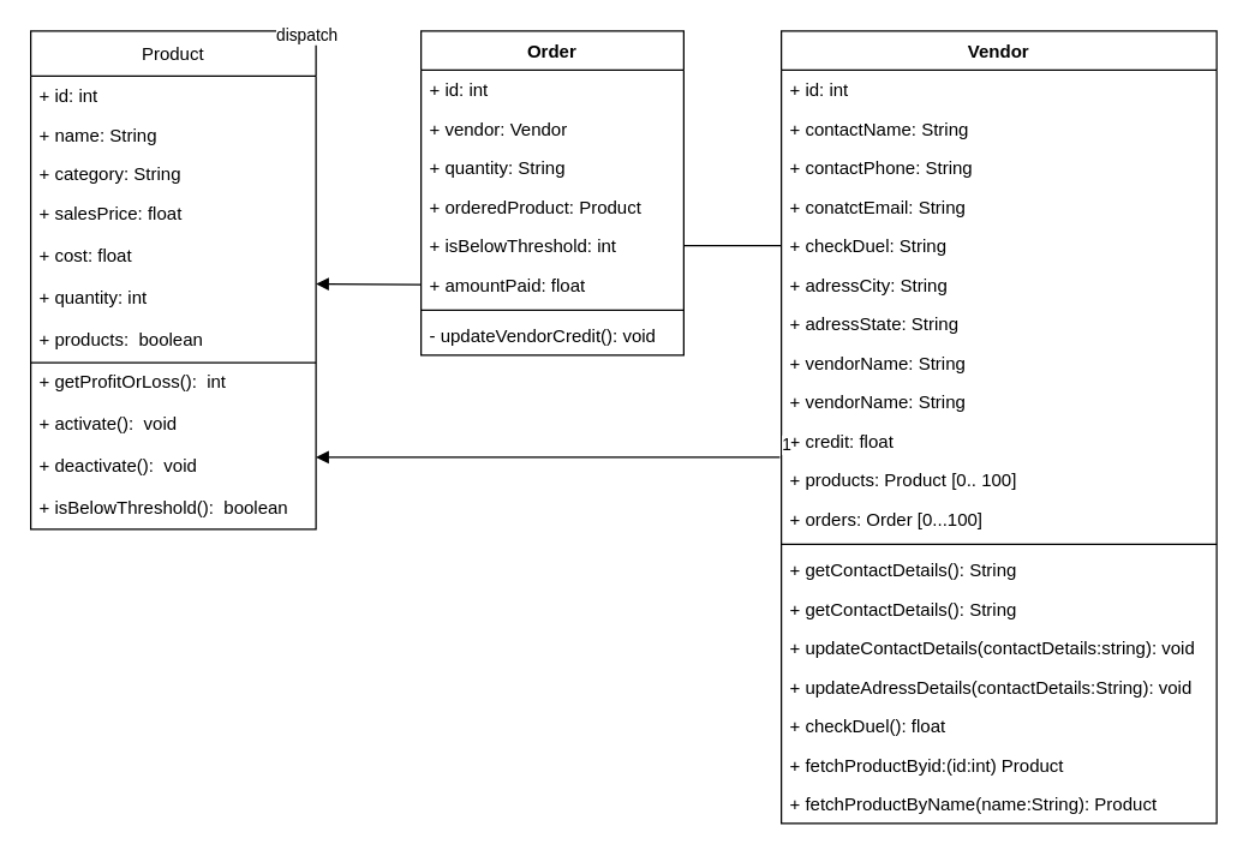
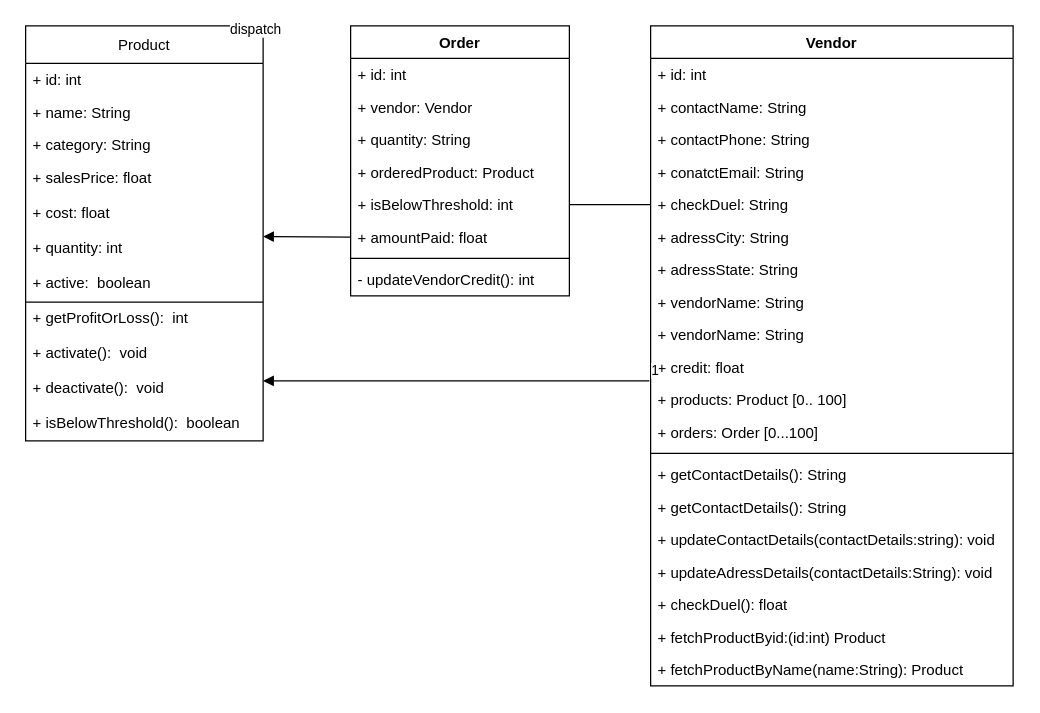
  <mxCell id="0" />
  <mxCell id="1" parent="0" />
  <mxCell id="2" value="Product" style="swimlane;fontStyle=0;childLayout=stackLayout;horizontal=1;startSize=30;fillColor=none;horizontalStack=0;resizeParent=1;resizeParentMax=0;resizeLast=0;collapsible=1;marginBottom=0;" parent="1" vertex="1"><mxGeometry x="20" y="20" width="190" height="332" as="geometry"><mxRectangle x="60" y="80" width="90" height="30" as="alternateBounds" /></mxGeometry></mxCell>
  <mxCell id="3" value="+ id: int" style="text;strokeColor=none;fillColor=none;align=left;verticalAlign=top;spacingLeft=4;spacingRight=4;overflow=hidden;rotatable=0;points=[[0,0.5],[1,0.5]];portConstraint=eastwest;" parent="2" vertex="1"><mxGeometry y="30" width="190" height="26" as="geometry" /></mxCell>
  <mxCell id="4" value="+ name: String" style="text;strokeColor=none;fillColor=none;align=left;verticalAlign=top;spacingLeft=4;spacingRight=4;overflow=hidden;rotatable=0;points=[[0,0.5],[1,0.5]];portConstraint=eastwest;" parent="2" vertex="1"><mxGeometry y="56" width="190" height="26" as="geometry" /></mxCell>
  <mxCell id="5" value="+ category: String" style="text;strokeColor=none;fillColor=none;align=left;verticalAlign=top;spacingLeft=4;spacingRight=4;overflow=hidden;rotatable=0;points=[[0,0.5],[1,0.5]];portConstraint=eastwest;" parent="2" vertex="1"><mxGeometry y="82" width="190" height="26" as="geometry" /></mxCell>
  <mxCell id="6" value="+ salesPrice: float" style="text;strokeColor=none;fillColor=none;align=left;verticalAlign=top;spacingLeft=4;spacingRight=4;overflow=hidden;rotatable=0;points=[[0,0.5],[1,0.5]];portConstraint=eastwest;shadow=1;" parent="2" vertex="1"><mxGeometry y="108" width="190" height="28" as="geometry" /></mxCell>
  <mxCell id="7" value="+ cost: float" style="text;strokeColor=none;fillColor=none;align=left;verticalAlign=top;spacingLeft=4;spacingRight=4;overflow=hidden;rotatable=0;points=[[0,0.5],[1,0.5]];portConstraint=eastwest;shadow=1;" parent="2" vertex="1"><mxGeometry y="136" width="190" height="28" as="geometry" /></mxCell>
  <mxCell id="8" value="+ quantity: int" style="text;strokeColor=none;fillColor=none;align=left;verticalAlign=top;spacingLeft=4;spacingRight=4;overflow=hidden;rotatable=0;points=[[0,0.5],[1,0.5]];portConstraint=eastwest;shadow=1;" parent="2" vertex="1"><mxGeometry y="164" width="190" height="28" as="geometry" /></mxCell>
- <mxCell id="9" value="+ products:  boolean" style="text;strokeColor=none;fillColor=none;align=left;verticalAlign=top;spacingLeft=4;spacingRight=4;overflow=hidden;rotatable=0;points=[[0,0.5],[1,0.5]];portConstraint=eastwest;shadow=1;" parent="2" vertex="1"><mxGeometry y="192" width="190" height="28" as="geometry" /></mxCell>
+ <mxCell id="9" value="+ active:  boolean" style="text;strokeColor=none;fillColor=none;align=left;verticalAlign=top;spacingLeft=4;spacingRight=4;overflow=hidden;rotatable=0;points=[[0,0.5],[1,0.5]];portConstraint=eastwest;shadow=1;" parent="2" vertex="1"><mxGeometry y="192" width="190" height="28" as="geometry" /></mxCell>
  <mxCell id="10" value="+ getProfitOrLoss():  int" style="text;strokeColor=none;fillColor=none;align=left;verticalAlign=top;spacingLeft=4;spacingRight=4;overflow=hidden;rotatable=0;points=[[0,0.5],[1,0.5]];portConstraint=eastwest;shadow=0;perimeterSpacing=0;strokeWidth=1;sketch=0;" parent="2" vertex="1"><mxGeometry y="220" width="190" height="28" as="geometry" /></mxCell>
  <mxCell id="11" value="+ activate():  void" style="text;strokeColor=none;fillColor=none;align=left;verticalAlign=top;spacingLeft=4;spacingRight=4;overflow=hidden;rotatable=0;points=[[0,0.5],[1,0.5]];portConstraint=eastwest;shadow=0;perimeterSpacing=0;strokeWidth=1;sketch=0;" parent="2" vertex="1"><mxGeometry y="248" width="190" height="28" as="geometry" /></mxCell>
  <mxCell id="12" value="+ deactivate():  void" style="text;strokeColor=none;fillColor=none;align=left;verticalAlign=top;spacingLeft=4;spacingRight=4;overflow=hidden;rotatable=0;points=[[0,0.5],[1,0.5]];portConstraint=eastwest;shadow=0;perimeterSpacing=0;strokeWidth=1;sketch=0;" parent="2" vertex="1"><mxGeometry y="276" width="190" height="28" as="geometry" /></mxCell>
  <mxCell id="13" value="+ isBelowThreshold():  boolean" style="text;strokeColor=none;fillColor=none;align=left;verticalAlign=top;spacingLeft=4;spacingRight=4;overflow=hidden;rotatable=0;points=[[0,0.5],[1,0.5]];portConstraint=eastwest;shadow=0;perimeterSpacing=0;strokeWidth=1;sketch=0;" parent="2" vertex="1"><mxGeometry y="304" width="190" height="28" as="geometry" /></mxCell>
  <mxCell id="14" value="" style="line;strokeWidth=1;fillColor=none;align=left;verticalAlign=middle;spacingTop=-1;spacingLeft=3;spacingRight=3;rotatable=0;labelPosition=right;points=[];portConstraint=eastwest;shadow=0;sketch=0;" parent="1" vertex="1"><mxGeometry x="20" y="236" width="190" height="10" as="geometry" /></mxCell>
  <mxCell id="15" value="Order" style="swimlane;fontStyle=1;align=center;verticalAlign=top;childLayout=stackLayout;horizontal=1;startSize=26;horizontalStack=0;resizeParent=1;resizeParentMax=0;resizeLast=0;collapsible=1;marginBottom=0;shadow=0;sketch=0;strokeWidth=1;gradientColor=none;" parent="1" vertex="1"><mxGeometry x="280" y="20" width="175" height="216" as="geometry"><mxRectangle x="345" y="80" width="70" height="26" as="alternateBounds" /></mxGeometry></mxCell>
  <mxCell id="16" value="+ id: int" style="text;strokeColor=none;fillColor=none;align=left;verticalAlign=top;spacingLeft=4;spacingRight=4;overflow=hidden;rotatable=0;points=[[0,0.5],[1,0.5]];portConstraint=eastwest;" parent="15" vertex="1"><mxGeometry y="26" width="175" height="26" as="geometry" /></mxCell>
  <mxCell id="17" value="+ vendor: Vendor" style="text;strokeColor=none;fillColor=none;align=left;verticalAlign=top;spacingLeft=4;spacingRight=4;overflow=hidden;rotatable=0;points=[[0,0.5],[1,0.5]];portConstraint=eastwest;" parent="15" vertex="1"><mxGeometry y="52" width="175" height="26" as="geometry" /></mxCell>
  <mxCell id="18" value="+ quantity: String" style="text;strokeColor=none;fillColor=none;align=left;verticalAlign=top;spacingLeft=4;spacingRight=4;overflow=hidden;rotatable=0;points=[[0,0.5],[1,0.5]];portConstraint=eastwest;" parent="15" vertex="1"><mxGeometry y="78" width="175" height="26" as="geometry" /></mxCell>
  <mxCell id="19" value="+ orderedProduct: Product" style="text;strokeColor=none;fillColor=none;align=left;verticalAlign=top;spacingLeft=4;spacingRight=4;overflow=hidden;rotatable=0;points=[[0,0.5],[1,0.5]];portConstraint=eastwest;" parent="15" vertex="1"><mxGeometry y="104" width="175" height="26" as="geometry" /></mxCell>
  <mxCell id="20" value="+ isBelowThreshold: int" style="text;strokeColor=none;fillColor=none;align=left;verticalAlign=top;spacingLeft=4;spacingRight=4;overflow=hidden;rotatable=0;points=[[0,0.5],[1,0.5]];portConstraint=eastwest;" parent="15" vertex="1"><mxGeometry y="130" width="175" height="26" as="geometry" /></mxCell>
  <mxCell id="21" value="+ amountPaid: float" style="text;strokeColor=none;fillColor=none;align=left;verticalAlign=top;spacingLeft=4;spacingRight=4;overflow=hidden;rotatable=0;points=[[0,0.5],[1,0.5]];portConstraint=eastwest;" parent="15" vertex="1"><mxGeometry y="156" width="175" height="26" as="geometry" /></mxCell>
  <mxCell id="22" value="dispatch" style="html=1;verticalAlign=bottom;endArrow=block;entryX=1;entryY=0.5;entryDx=0;entryDy=0;" parent="15" edge="1"><mxGeometry x="-1" y="-80" width="80" relative="1" as="geometry"><mxPoint y="169" as="sourcePoint" /><mxPoint x="-70" y="168.5" as="targetPoint" /><mxPoint x="-77" y="-77" as="offset" /></mxGeometry></mxCell>
  <mxCell id="23" value="" style="line;strokeWidth=1;fillColor=none;align=left;verticalAlign=middle;spacingTop=-1;spacingLeft=3;spacingRight=3;rotatable=0;labelPosition=right;points=[];portConstraint=eastwest;" parent="15" vertex="1"><mxGeometry y="182" width="175" height="8" as="geometry" /></mxCell>
- <mxCell id="24" value="- updateVendorCredit(): void" style="text;strokeColor=none;fillColor=none;align=left;verticalAlign=top;spacingLeft=4;spacingRight=4;overflow=hidden;rotatable=0;points=[[0,0.5],[1,0.5]];portConstraint=eastwest;" parent="15" vertex="1"><mxGeometry y="190" width="175" height="26" as="geometry" /></mxCell>
+ <mxCell id="24" value="- updateVendorCredit(): int" style="text;strokeColor=none;fillColor=none;align=left;verticalAlign=top;spacingLeft=4;spacingRight=4;overflow=hidden;rotatable=0;points=[[0,0.5],[1,0.5]];portConstraint=eastwest;" parent="15" vertex="1"><mxGeometry y="190" width="175" height="26" as="geometry" /></mxCell>
  <mxCell id="25" value="Vendor" style="swimlane;fontStyle=1;align=center;verticalAlign=top;childLayout=stackLayout;horizontal=1;startSize=26;horizontalStack=0;resizeParent=1;resizeParentMax=0;resizeLast=0;collapsible=1;marginBottom=0;shadow=0;sketch=0;strokeWidth=1;gradientColor=none;" parent="1" vertex="1"><mxGeometry x="520" y="20" width="290" height="528" as="geometry" /></mxCell>
  <mxCell id="26" value="+ id: int" style="text;strokeColor=none;fillColor=none;align=left;verticalAlign=top;spacingLeft=4;spacingRight=4;overflow=hidden;rotatable=0;points=[[0,0.5],[1,0.5]];portConstraint=eastwest;" parent="25" vertex="1"><mxGeometry y="26" width="290" height="26" as="geometry" /></mxCell>
  <mxCell id="27" value="+ contactName: String" style="text;strokeColor=none;fillColor=none;align=left;verticalAlign=top;spacingLeft=4;spacingRight=4;overflow=hidden;rotatable=0;points=[[0,0.5],[1,0.5]];portConstraint=eastwest;" parent="25" vertex="1"><mxGeometry y="52" width="290" height="26" as="geometry" /></mxCell>
  <mxCell id="28" value="+ contactPhone: String" style="text;strokeColor=none;fillColor=none;align=left;verticalAlign=top;spacingLeft=4;spacingRight=4;overflow=hidden;rotatable=0;points=[[0,0.5],[1,0.5]];portConstraint=eastwest;" parent="25" vertex="1"><mxGeometry y="78" width="290" height="26" as="geometry" /></mxCell>
  <mxCell id="29" value="+ conatctEmail: String" style="text;strokeColor=none;fillColor=none;align=left;verticalAlign=top;spacingLeft=4;spacingRight=4;overflow=hidden;rotatable=0;points=[[0,0.5],[1,0.5]];portConstraint=eastwest;" parent="25" vertex="1"><mxGeometry y="104" width="290" height="26" as="geometry" /></mxCell>
  <mxCell id="30" value="+ checkDuel: String" style="text;strokeColor=none;fillColor=none;align=left;verticalAlign=top;spacingLeft=4;spacingRight=4;overflow=hidden;rotatable=0;points=[[0,0.5],[1,0.5]];portConstraint=eastwest;" parent="25" vertex="1"><mxGeometry y="130" width="290" height="26" as="geometry" /></mxCell>
  <mxCell id="31" value="+ adressCity: String" style="text;strokeColor=none;fillColor=none;align=left;verticalAlign=top;spacingLeft=4;spacingRight=4;overflow=hidden;rotatable=0;points=[[0,0.5],[1,0.5]];portConstraint=eastwest;" parent="25" vertex="1"><mxGeometry y="156" width="290" height="26" as="geometry" /></mxCell>
  <mxCell id="32" value="+ adressState: String" style="text;strokeColor=none;fillColor=none;align=left;verticalAlign=top;spacingLeft=4;spacingRight=4;overflow=hidden;rotatable=0;points=[[0,0.5],[1,0.5]];portConstraint=eastwest;" parent="25" vertex="1"><mxGeometry y="182" width="290" height="26" as="geometry" /></mxCell>
  <mxCell id="33" value="+ vendorName: String" style="text;strokeColor=none;fillColor=none;align=left;verticalAlign=top;spacingLeft=4;spacingRight=4;overflow=hidden;rotatable=0;points=[[0,0.5],[1,0.5]];portConstraint=eastwest;" parent="25" vertex="1"><mxGeometry y="208" width="290" height="26" as="geometry" /></mxCell>
  <mxCell id="34" value="+ vendorName: String" style="text;strokeColor=none;fillColor=none;align=left;verticalAlign=top;spacingLeft=4;spacingRight=4;overflow=hidden;rotatable=0;points=[[0,0.5],[1,0.5]];portConstraint=eastwest;" parent="25" vertex="1"><mxGeometry y="234" width="290" height="26" as="geometry" /></mxCell>
  <mxCell id="35" value="+ credit: float" style="text;strokeColor=none;fillColor=none;align=left;verticalAlign=top;spacingLeft=4;spacingRight=4;overflow=hidden;rotatable=0;points=[[0,0.5],[1,0.5]];portConstraint=eastwest;" parent="25" vertex="1"><mxGeometry y="260" width="290" height="26" as="geometry" /></mxCell>
  <mxCell id="36" value="+ products: Product [0.. 100]" style="text;strokeColor=none;fillColor=none;align=left;verticalAlign=top;spacingLeft=4;spacingRight=4;overflow=hidden;rotatable=0;points=[[0,0.5],[1,0.5]];portConstraint=eastwest;" parent="25" vertex="1"><mxGeometry y="286" width="290" height="26" as="geometry" /></mxCell>
  <mxCell id="37" value="+ orders: Order [0...100]" style="text;strokeColor=none;fillColor=none;align=left;verticalAlign=top;spacingLeft=4;spacingRight=4;overflow=hidden;rotatable=0;points=[[0,0.5],[1,0.5]];portConstraint=eastwest;" parent="25" vertex="1"><mxGeometry y="312" width="290" height="26" as="geometry" /></mxCell>
  <mxCell id="38" value="" style="line;strokeWidth=1;fillColor=none;align=left;verticalAlign=middle;spacingTop=-1;spacingLeft=3;spacingRight=3;rotatable=0;labelPosition=right;points=[];portConstraint=eastwest;" parent="25" vertex="1"><mxGeometry y="338" width="290" height="8" as="geometry" /></mxCell>
  <mxCell id="39" value="+ getContactDetails(): String" style="text;strokeColor=none;fillColor=none;align=left;verticalAlign=top;spacingLeft=4;spacingRight=4;overflow=hidden;rotatable=0;points=[[0,0.5],[1,0.5]];portConstraint=eastwest;" parent="25" vertex="1"><mxGeometry y="346" width="290" height="26" as="geometry" /></mxCell>
  <mxCell id="40" value="+ getContactDetails(): String" style="text;strokeColor=none;fillColor=none;align=left;verticalAlign=top;spacingLeft=4;spacingRight=4;overflow=hidden;rotatable=0;points=[[0,0.5],[1,0.5]];portConstraint=eastwest;" parent="25" vertex="1"><mxGeometry y="372" width="290" height="26" as="geometry" /></mxCell>
  <mxCell id="41" value="+ updateContactDetails(contactDetails:string): void" style="text;strokeColor=none;fillColor=none;align=left;verticalAlign=top;spacingLeft=4;spacingRight=4;overflow=hidden;rotatable=0;points=[[0,0.5],[1,0.5]];portConstraint=eastwest;" parent="25" vertex="1"><mxGeometry y="398" width="290" height="26" as="geometry" /></mxCell>
  <mxCell id="42" value="+ updateAdressDetails(contactDetails:String): void" style="text;strokeColor=none;fillColor=none;align=left;verticalAlign=top;spacingLeft=4;spacingRight=4;overflow=hidden;rotatable=0;points=[[0,0.5],[1,0.5]];portConstraint=eastwest;" parent="25" vertex="1"><mxGeometry y="424" width="290" height="26" as="geometry" /></mxCell>
  <mxCell id="43" value="+ checkDuel(): float" style="text;strokeColor=none;fillColor=none;align=left;verticalAlign=top;spacingLeft=4;spacingRight=4;overflow=hidden;rotatable=0;points=[[0,0.5],[1,0.5]];portConstraint=eastwest;" parent="25" vertex="1"><mxGeometry y="450" width="290" height="26" as="geometry" /></mxCell>
  <mxCell id="44" value="+ fetchProductByid:(id:int) Product" style="text;strokeColor=none;fillColor=none;align=left;verticalAlign=top;spacingLeft=4;spacingRight=4;overflow=hidden;rotatable=0;points=[[0,0.5],[1,0.5]];portConstraint=eastwest;" parent="25" vertex="1"><mxGeometry y="476" width="290" height="26" as="geometry" /></mxCell>
  <mxCell id="45" value="+ fetchProductByName(name:String): Product" style="text;strokeColor=none;fillColor=none;align=left;verticalAlign=top;spacingLeft=4;spacingRight=4;overflow=hidden;rotatable=0;points=[[0,0.5],[1,0.5]];portConstraint=eastwest;" parent="25" vertex="1"><mxGeometry y="502" width="290" height="26" as="geometry" /></mxCell>
  <mxCell id="46" style="edgeStyle=orthogonalEdgeStyle;rounded=0;orthogonalLoop=1;jettySize=auto;html=1;exitX=1;exitY=0.5;exitDx=0;exitDy=0;" parent="1" source="32" edge="1"><mxGeometry relative="1" as="geometry"><mxPoint x="810" y="215" as="targetPoint" /><Array as="points"><mxPoint x="810" y="215" /><mxPoint x="810" y="215" /></Array></mxGeometry></mxCell>
  <mxCell id="47" value="" style="endArrow=none;html=1;edgeStyle=orthogonalEdgeStyle;exitX=1;exitY=0.5;exitDx=0;exitDy=0;" parent="1" source="20" edge="1"><mxGeometry relative="1" as="geometry"><mxPoint x="470" y="170" as="sourcePoint" /><mxPoint x="520" y="163" as="targetPoint" /></mxGeometry></mxCell>
  <mxCell id="48" value="" style="endArrow=block;endFill=1;html=1;edgeStyle=orthogonalEdgeStyle;align=left;verticalAlign=top;" parent="1" edge="1"><mxGeometry x="-1" relative="1" as="geometry"><mxPoint x="519" y="304" as="sourcePoint" /><mxPoint x="210" y="304" as="targetPoint" /></mxGeometry></mxCell>
  <mxCell id="49" value="1" style="edgeLabel;resizable=0;html=1;align=left;verticalAlign=bottom;" parent="48" connectable="0" vertex="1"><mxGeometry x="-1" relative="1" as="geometry" /></mxCell>
